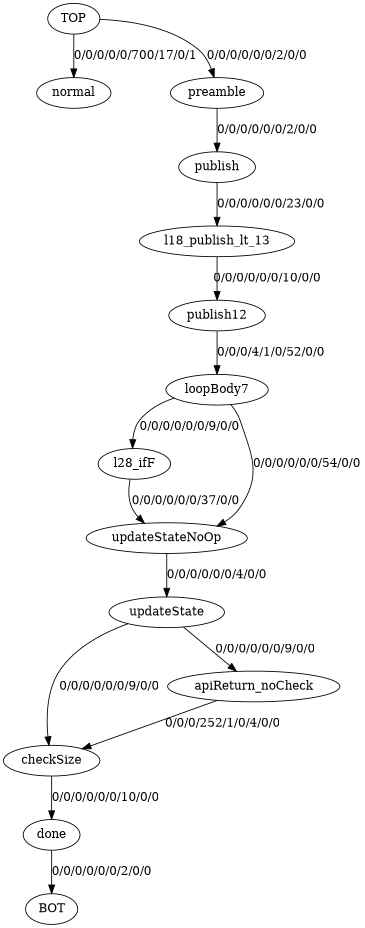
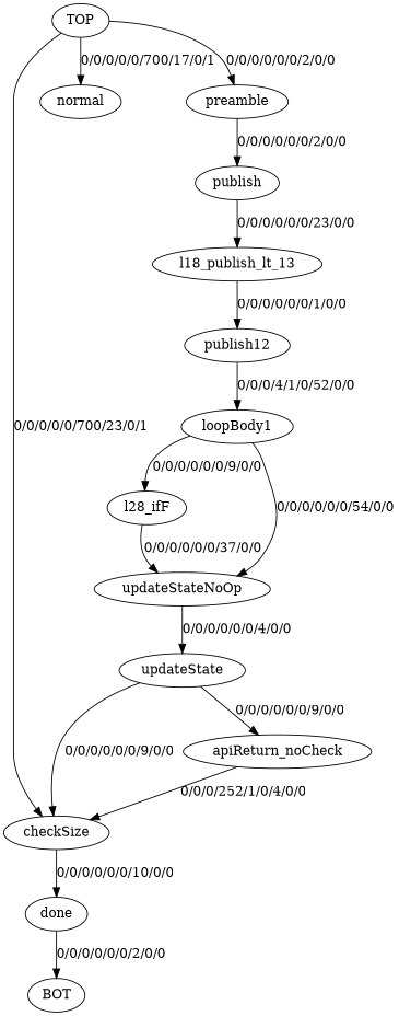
  digraph {
    TOP
    checkSize
    normal
    preamble
    done
    BOT
    publish
    apiReturn_noCheck
    l18_publish_lt_13
    publish12
-   loopBody7
+   loopBody7 [label=loopBody1]
    l28_ifF
    updateStateNoOp
    updateState
+   TOP -> checkSize [label="0/0/0/0/0/700/23/0/1"]
    TOP -> normal [label="0/0/0/0/0/700/17/0/1"]
    TOP -> preamble [label="0/0/0/0/0/0/2/0/0"]
    checkSize -> done [label="0/0/0/0/0/0/10/0/0"]
    preamble -> publish [label="0/0/0/0/0/0/2/0/0"]
    done -> BOT [label="0/0/0/0/0/0/2/0/0"]
    publish -> l18_publish_lt_13 [label="0/0/0/0/0/0/23/0/0"]
    apiReturn_noCheck -> checkSize [label="0/0/0/252/1/0/4/0/0"]
-   l18_publish_lt_13 -> publish12 [label="0/0/0/0/0/0/10/0/0"]
+   l18_publish_lt_13 -> publish12 [label="0/0/0/0/0/0/1/0/0"]
    publish12 -> loopBody7 [label="0/0/0/4/1/0/52/0/0"]
    loopBody7 -> l28_ifF [label="0/0/0/0/0/0/9/0/0"]
    loopBody7 -> updateStateNoOp [label="0/0/0/0/0/0/54/0/0"]
    l28_ifF -> updateStateNoOp [label="0/0/0/0/0/0/37/0/0"]
    updateStateNoOp -> updateState [label="0/0/0/0/0/0/4/0/0"]
    updateState -> checkSize [label="0/0/0/0/0/0/9/0/0"]
    updateState -> apiReturn_noCheck [label="0/0/0/0/0/0/9/0/0"]
  }
